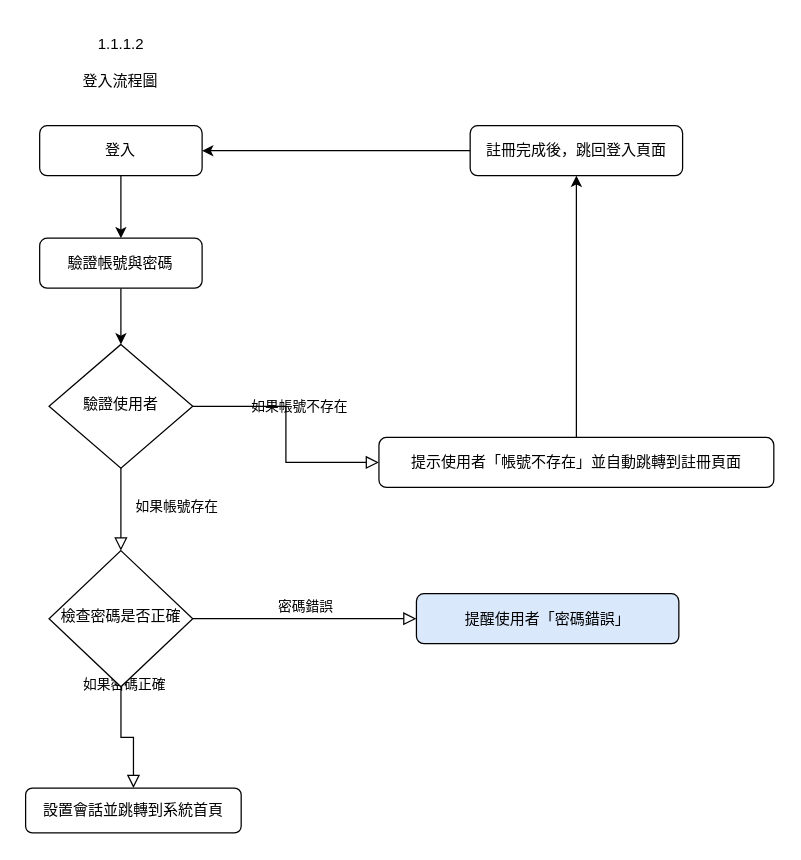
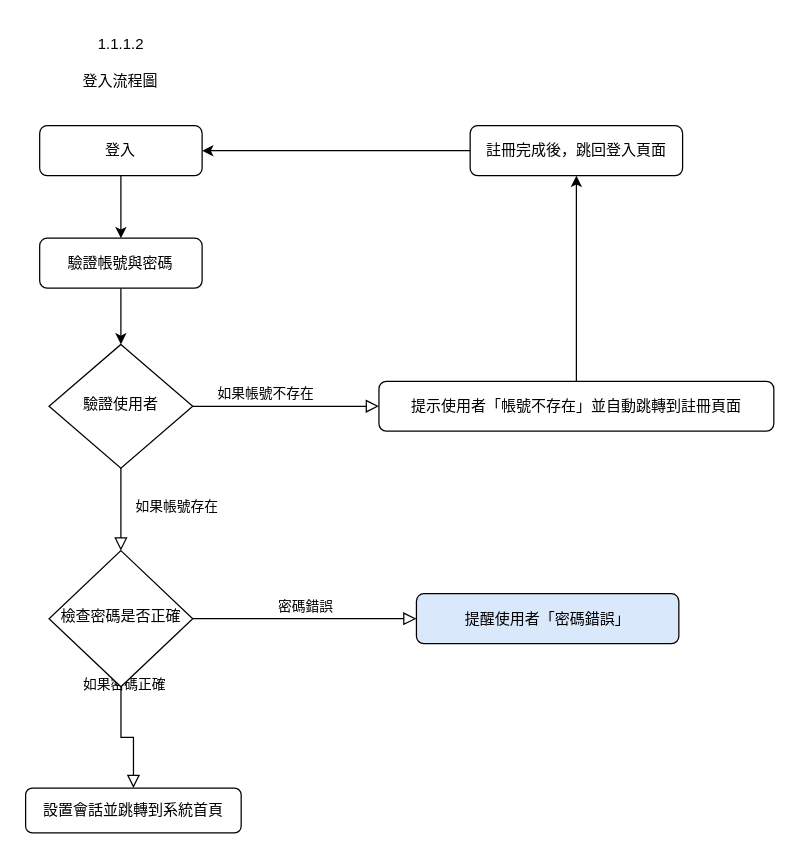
  <mxCell id="0" />
  <mxCell id="1" parent="0" />
  <mxCell id="2" style="edgeStyle=orthogonalEdgeStyle;rounded=0;orthogonalLoop=1;jettySize=auto;html=1;exitX=0.5;exitY=1;exitDx=0;exitDy=0;" parent="1" source="3" target="15" edge="1"><mxGeometry relative="1" as="geometry" /></mxCell>
  <mxCell id="3" value="登入" style="rounded=1;whiteSpace=wrap;html=1;fontSize=12;glass=0;strokeWidth=1;shadow=0;" parent="1" vertex="1"><mxGeometry x="31.25" y="100" width="130" height="40" as="geometry" /></mxCell>
  <mxCell id="4" value="如果帳號存在" style="rounded=0;html=1;jettySize=auto;orthogonalLoop=1;fontSize=11;endArrow=block;endFill=0;endSize=8;strokeWidth=1;shadow=0;labelBackgroundColor=none;edgeStyle=orthogonalEdgeStyle;" parent="1" source="6" target="11" edge="1"><mxGeometry x="-0.05" y="45" relative="1" as="geometry"><mxPoint as="offset" /></mxGeometry></mxCell>
  <mxCell id="5" value="如果帳號不存在" style="edgeStyle=orthogonalEdgeStyle;rounded=0;html=1;jettySize=auto;orthogonalLoop=1;fontSize=11;endArrow=block;endFill=0;endSize=8;strokeWidth=1;shadow=0;labelBackgroundColor=none;" parent="1" source="6" target="8" edge="1"><mxGeometry x="-0.223" y="11" relative="1" as="geometry"><mxPoint as="offset" /></mxGeometry></mxCell>
  <mxCell id="6" value="驗證使用者" style="rhombus;whiteSpace=wrap;html=1;shadow=0;fontFamily=Helvetica;fontSize=12;align=center;strokeWidth=1;spacing=6;spacingTop=-4;" parent="1" vertex="1"><mxGeometry x="38.75" y="275" width="115" height="99" as="geometry" /></mxCell>
  <mxCell id="7" value="" style="edgeStyle=orthogonalEdgeStyle;rounded=0;orthogonalLoop=1;jettySize=auto;html=1;" parent="1" source="8" target="18" edge="1"><mxGeometry relative="1" as="geometry" /></mxCell>
- <mxCell id="8" value="提示使用者「帳號不存在」並自動跳轉到註冊頁面" style="rounded=1;whiteSpace=wrap;html=1;fontSize=12;glass=0;strokeWidth=1;shadow=0;" parent="1" vertex="1"><mxGeometry x="302.75" y="349.5" width="316" height="40" as="geometry" /></mxCell>
+ <mxCell id="8" value="提示使用者「帳號不存在」並自動跳轉到註冊頁面" style="rounded=1;whiteSpace=wrap;html=1;fontSize=12;glass=0;strokeWidth=1;shadow=0;" parent="1" vertex="1"><mxGeometry x="302.75" y="304.5" width="316" height="40" as="geometry" /></mxCell>
  <mxCell id="9" value="如果密碼正確" style="rounded=0;html=1;jettySize=auto;orthogonalLoop=1;fontSize=11;endArrow=block;endFill=0;endSize=8;strokeWidth=1;shadow=0;labelBackgroundColor=none;edgeStyle=orthogonalEdgeStyle;" parent="1" source="11" target="12" edge="1"><mxGeometry x="-0.046" y="43" relative="1" as="geometry"><mxPoint as="offset" /></mxGeometry></mxCell>
  <mxCell id="10" value="密碼錯誤" style="edgeStyle=orthogonalEdgeStyle;rounded=0;html=1;jettySize=auto;orthogonalLoop=1;fontSize=11;endArrow=block;endFill=0;endSize=8;strokeWidth=1;shadow=0;labelBackgroundColor=none;" parent="1" source="11" target="13" edge="1"><mxGeometry y="10" relative="1" as="geometry"><mxPoint as="offset" /></mxGeometry></mxCell>
  <mxCell id="11" value="檢查密碼是否正確" style="rhombus;whiteSpace=wrap;html=1;shadow=0;fontFamily=Helvetica;fontSize=12;align=center;strokeWidth=1;spacing=6;spacingTop=-4;" parent="1" vertex="1"><mxGeometry x="38.75" y="440" width="115" height="109" as="geometry" /></mxCell>
  <mxCell id="12" value="設置會話並跳轉到系統首頁" style="rounded=1;whiteSpace=wrap;html=1;fontSize=12;glass=0;strokeWidth=1;shadow=0;" parent="1" vertex="1"><mxGeometry x="20" y="630" width="172.5" height="36" as="geometry" /></mxCell>
  <mxCell id="13" value="提醒使用者「密碼錯誤」" style="rounded=1;whiteSpace=wrap;html=1;fontSize=12;glass=0;strokeWidth=1;shadow=0;fillColor=#dae8fc;" parent="1" vertex="1"><mxGeometry x="332.75" y="474.5" width="210" height="40" as="geometry" /></mxCell>
  <mxCell id="14" style="edgeStyle=orthogonalEdgeStyle;rounded=0;orthogonalLoop=1;jettySize=auto;html=1;entryX=0.5;entryY=0;entryDx=0;entryDy=0;" parent="1" source="15" target="6" edge="1"><mxGeometry relative="1" as="geometry" /></mxCell>
  <mxCell id="15" value="驗證帳號與密碼" style="rounded=1;whiteSpace=wrap;html=1;fontSize=12;glass=0;strokeWidth=1;shadow=0;" parent="1" vertex="1"><mxGeometry x="31.25" y="190" width="130" height="40" as="geometry" /></mxCell>
  <mxCell id="16" value="登入流程圖" style="text;html=1;align=center;verticalAlign=middle;whiteSpace=wrap;rounded=0;strokeColor=none;" parent="1" vertex="1"><mxGeometry x="46.25" y="50" width="100" height="30" as="geometry" /></mxCell>
  <mxCell id="17" style="edgeStyle=orthogonalEdgeStyle;rounded=0;orthogonalLoop=1;jettySize=auto;html=1;exitX=0;exitY=0.5;exitDx=0;exitDy=0;entryX=1;entryY=0.5;entryDx=0;entryDy=0;" parent="1" source="18" target="3" edge="1"><mxGeometry relative="1" as="geometry" /></mxCell>
  <mxCell id="18" value="註冊完成後，跳回登入頁面" style="rounded=1;whiteSpace=wrap;html=1;fontSize=12;glass=0;strokeWidth=1;shadow=0;" parent="1" vertex="1"><mxGeometry x="375.75" y="100" width="170" height="40" as="geometry" /></mxCell>
  <mxCell id="19" value="1.1.1.2" style="text;html=1;align=center;verticalAlign=middle;resizable=0;points=[];autosize=1;strokeColor=none;fillColor=none;" vertex="1" parent="1"><mxGeometry x="66.25" y="20" width="60" height="30" as="geometry" /></mxCell>
